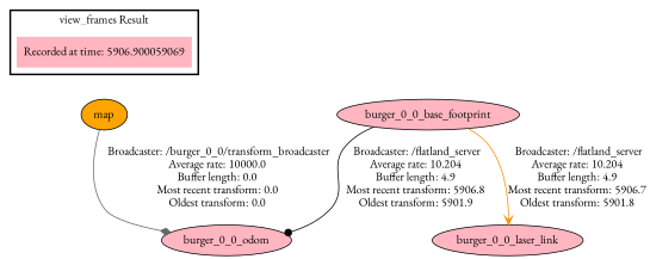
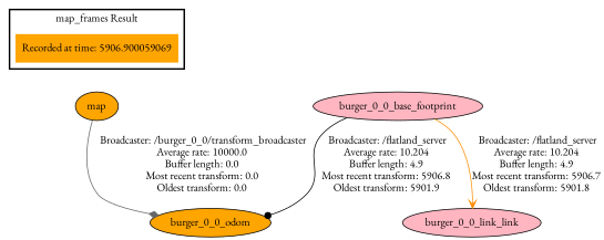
  digraph {
    fontname="EB Garamond"
    node [fillcolor=lightpink fontname="EB Garamond" style=filled]
    edge [fontname="EB Garamond"]
-   "Recorded at time: 5906.900059069" [shape=plaintext]
+   "Recorded at time: 5906.900059069" [fillcolor=orange shape=plaintext]
    map [fillcolor=orange]
-   burger_0_0_odom
+   burger_0_0_odom [fillcolor=orange]
    burger_0_0_base_footprint
-   burger_0_0_laser_link
+   burger_0_0_laser_link [label=burger_0_0_link_link]
    subgraph cluster_1 {
      color=black
-     label="view_frames Result"
+     label="map_frames Result"
      style=bold
      "Recorded at time: 5906.900059069"
    }
    "Recorded at time: 5906.900059069" -> map [style=invis]
    map -> burger_0_0_odom [arrowhead=diamond color=gray40 label=" Broadcaster: /burger_0_0/transform_broadcaster\nAverage rate: 10000.0\nBuffer length: 0.0\nMost recent transform: 0.0\nOldest transform: 0.0\n"]
    burger_0_0_base_footprint -> burger_0_0_odom [arrowhead=dot color=black label=" Broadcaster: /flatland_server\nAverage rate: 10.204\nBuffer length: 4.9\nMost recent transform: 5906.8\nOldest transform: 5901.9\n"]
    burger_0_0_base_footprint -> burger_0_0_laser_link [arrowhead=vee color=darkorange label=" Broadcaster: /flatland_server\nAverage rate: 10.204\nBuffer length: 4.9\nMost recent transform: 5906.7\nOldest transform: 5901.8\n"]
  }
